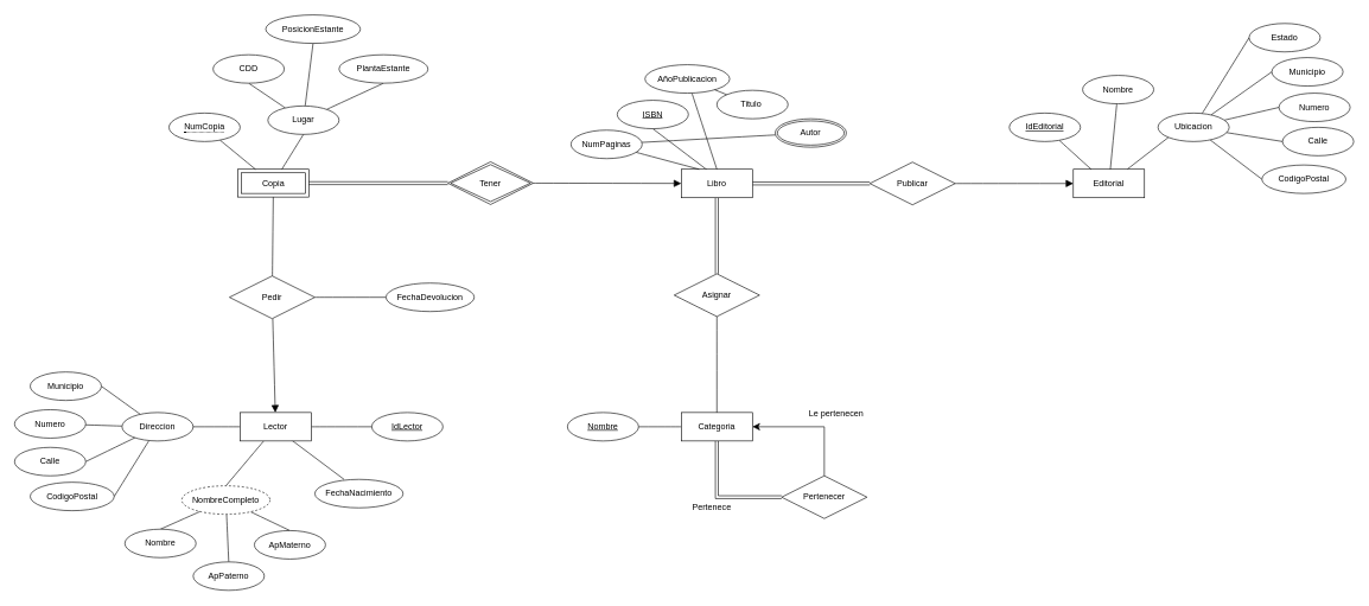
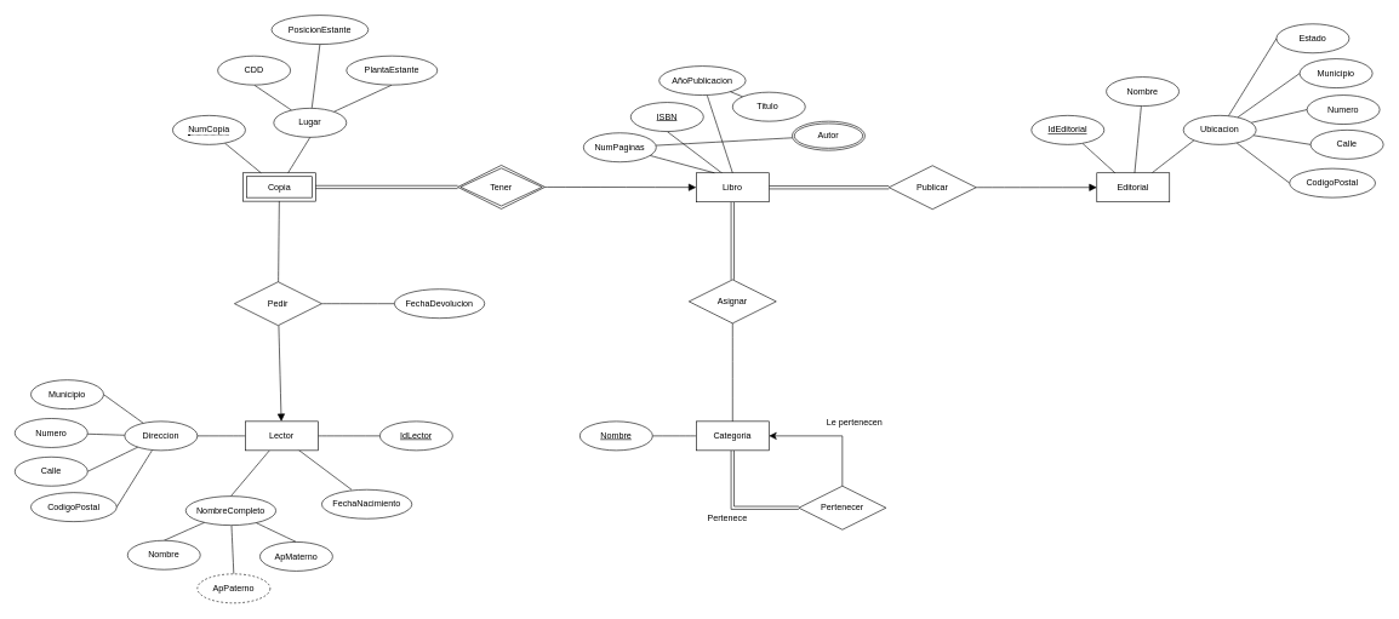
  <mxCell id="0" />
  <mxCell id="1" parent="0" />
  <mxCell id="2" value="Copia" style="shape=ext;margin=3;double=1;whiteSpace=wrap;html=1;align=center;" vertex="1" parent="1"><mxGeometry x="333.54" y="237" width="100" height="39" as="geometry" /></mxCell>
  <mxCell id="3" style="edgeStyle=none;curved=1;rounded=0;orthogonalLoop=1;jettySize=auto;html=1;entryX=0.5;entryY=1;entryDx=0;entryDy=0;fontSize=14;startSize=8;endSize=8;endArrow=none;endFill=0;" edge="1" parent="1" source="6" target="8"><mxGeometry relative="1" as="geometry" /></mxCell>
  <mxCell id="4" style="edgeStyle=none;curved=1;rounded=0;orthogonalLoop=1;jettySize=auto;html=1;entryX=0.5;entryY=1;entryDx=0;entryDy=0;fontSize=12;startSize=8;endSize=8;endArrow=none;endFill=0;" edge="1" parent="1" source="6" target="9"><mxGeometry relative="1" as="geometry" /></mxCell>
  <mxCell id="5" style="edgeStyle=none;curved=1;rounded=0;orthogonalLoop=1;jettySize=auto;html=1;entryX=0.5;entryY=1;entryDx=0;entryDy=0;fontSize=12;startSize=8;endSize=8;endArrow=none;endFill=0;" edge="1" parent="1" source="6" target="10"><mxGeometry relative="1" as="geometry" /></mxCell>
  <mxCell id="6" value="Lugar" style="ellipse;whiteSpace=wrap;html=1;align=center;" vertex="1" parent="1"><mxGeometry x="376" y="148" width="100" height="40" as="geometry" /></mxCell>
  <mxCell id="7" style="edgeStyle=none;curved=1;rounded=0;orthogonalLoop=1;jettySize=auto;html=1;entryX=0.5;entryY=1;entryDx=0;entryDy=0;fontSize=12;startSize=8;endSize=8;endArrow=none;endFill=0;" edge="1" parent="1" source="2" target="6"><mxGeometry relative="1" as="geometry" /></mxCell>
  <mxCell id="8" value="CDD" style="ellipse;whiteSpace=wrap;html=1;align=center;" vertex="1" parent="1"><mxGeometry x="299" y="76" width="100" height="40" as="geometry" /></mxCell>
  <mxCell id="9" value="PlantaEstante" style="ellipse;whiteSpace=wrap;html=1;align=center;" vertex="1" parent="1"><mxGeometry x="476" y="76" width="125" height="40" as="geometry" /></mxCell>
  <mxCell id="10" value="PosicionEstante" style="ellipse;whiteSpace=wrap;html=1;align=center;" vertex="1" parent="1"><mxGeometry x="373" y="20" width="133" height="40" as="geometry" /></mxCell>
  <mxCell id="11" style="edgeStyle=none;curved=1;rounded=0;orthogonalLoop=1;jettySize=auto;html=1;entryX=0.5;entryY=1;entryDx=0;entryDy=0;fontSize=13;startSize=8;endSize=8;endArrow=none;endFill=0;exitX=0.39;exitY=0.075;exitDx=0;exitDy=0;exitPerimeter=0;" edge="1" parent="1" source="14" target="15"><mxGeometry relative="1" as="geometry" /></mxCell>
  <mxCell id="12" style="edgeStyle=none;curved=1;rounded=0;orthogonalLoop=1;jettySize=auto;html=1;fontSize=12;endArrow=none;endFill=0;shape=link;" edge="1" parent="1" source="14" target="79"><mxGeometry relative="1" as="geometry" /></mxCell>
  <mxCell id="13" style="edgeStyle=none;curved=1;rounded=0;orthogonalLoop=1;jettySize=auto;html=1;entryX=0;entryY=0.5;entryDx=0;entryDy=0;fontSize=12;endArrow=none;endFill=0;shape=link;" edge="1" parent="1" source="14" target="85"><mxGeometry relative="1" as="geometry" /></mxCell>
  <mxCell id="14" value="Libro" style="whiteSpace=wrap;html=1;align=center;" vertex="1" parent="1"><mxGeometry x="957" y="237" width="100" height="40" as="geometry" /></mxCell>
  <mxCell id="15" value="ISBN" style="ellipse;whiteSpace=wrap;html=1;align=center;fontStyle=4" vertex="1" parent="1"><mxGeometry x="867" y="140" width="100" height="40" as="geometry" /></mxCell>
  <mxCell id="16" style="edgeStyle=none;curved=1;rounded=0;orthogonalLoop=1;jettySize=auto;html=1;entryX=0.5;entryY=0;entryDx=0;entryDy=0;fontSize=12;startSize=8;endSize=8;endArrow=none;endFill=0;" edge="1" parent="1" source="17" target="14"><mxGeometry relative="1" as="geometry" /></mxCell>
  <mxCell id="17" value="AñoPublicacion" style="ellipse;whiteSpace=wrap;html=1;align=center;fontStyle=0" vertex="1" parent="1"><mxGeometry x="906" y="90" width="119" height="40" as="geometry" /></mxCell>
  <mxCell id="18" style="edgeStyle=none;curved=1;rounded=0;orthogonalLoop=1;jettySize=auto;html=1;fontSize=12;startSize=8;endSize=8;endArrow=none;endFill=0;" edge="1" parent="1" source="19" target="17"><mxGeometry relative="1" as="geometry" /></mxCell>
  <mxCell id="19" value="Titulo&amp;nbsp;" style="ellipse;whiteSpace=wrap;html=1;align=center;" vertex="1" parent="1"><mxGeometry x="1007" y="126" width="100" height="40" as="geometry" /></mxCell>
  <mxCell id="20" style="edgeStyle=none;curved=1;rounded=0;orthogonalLoop=1;jettySize=auto;html=1;fontSize=12;startSize=8;endSize=8;endArrow=none;endFill=0;" edge="1" parent="1" source="21" target="23"><mxGeometry relative="1" as="geometry" /></mxCell>
  <mxCell id="21" value="Autor" style="ellipse;shape=doubleEllipse;margin=3;whiteSpace=wrap;html=1;align=center;" vertex="1" parent="1"><mxGeometry x="1089" y="166" width="100" height="40" as="geometry" /></mxCell>
  <mxCell id="22" style="edgeStyle=none;curved=1;rounded=0;orthogonalLoop=1;jettySize=auto;html=1;entryX=0.25;entryY=0;entryDx=0;entryDy=0;fontSize=12;startSize=8;endSize=8;endArrow=none;endFill=0;" edge="1" parent="1" source="23" target="14"><mxGeometry relative="1" as="geometry" /></mxCell>
  <mxCell id="23" value="NumPaginas" style="ellipse;whiteSpace=wrap;html=1;align=center;" vertex="1" parent="1"><mxGeometry x="802" y="182" width="100" height="40" as="geometry" /></mxCell>
  <mxCell id="24" style="edgeStyle=none;curved=1;rounded=0;orthogonalLoop=1;jettySize=auto;html=1;entryX=0;entryY=1;entryDx=0;entryDy=0;fontSize=12;startSize=8;endSize=8;endArrow=none;endFill=0;" edge="1" parent="1" source="25" target="35"><mxGeometry relative="1" as="geometry" /></mxCell>
  <mxCell id="25" value="Editorial" style="whiteSpace=wrap;html=1;align=center;" vertex="1" parent="1"><mxGeometry x="1508" y="237" width="100" height="40" as="geometry" /></mxCell>
  <mxCell id="26" style="edgeStyle=none;curved=1;rounded=0;orthogonalLoop=1;jettySize=auto;html=1;entryX=0.25;entryY=0;entryDx=0;entryDy=0;fontSize=12;startSize=8;endSize=8;endArrow=none;endFill=0;" edge="1" parent="1" source="27" target="25"><mxGeometry relative="1" as="geometry" /></mxCell>
  <mxCell id="27" value="IdEditorial" style="ellipse;whiteSpace=wrap;html=1;align=center;fontStyle=4" vertex="1" parent="1"><mxGeometry x="1418" y="158" width="100" height="40" as="geometry" /></mxCell>
  <mxCell id="28" style="edgeStyle=none;curved=1;rounded=0;orthogonalLoop=1;jettySize=auto;html=1;fontSize=12;startSize=8;endSize=8;endArrow=none;endFill=0;" edge="1" parent="1" source="29" target="25"><mxGeometry relative="1" as="geometry" /></mxCell>
  <mxCell id="29" value="Nombre" style="ellipse;whiteSpace=wrap;html=1;align=center;" vertex="1" parent="1"><mxGeometry x="1521" y="105" width="100" height="40" as="geometry" /></mxCell>
  <mxCell id="30" style="edgeStyle=none;curved=1;rounded=0;orthogonalLoop=1;jettySize=auto;html=1;entryX=0;entryY=0.5;entryDx=0;entryDy=0;fontSize=12;startSize=8;endSize=8;endArrow=none;endFill=0;" edge="1" parent="1" source="35" target="36"><mxGeometry relative="1" as="geometry" /></mxCell>
  <mxCell id="31" style="edgeStyle=none;curved=1;rounded=0;orthogonalLoop=1;jettySize=auto;html=1;entryX=0;entryY=0.5;entryDx=0;entryDy=0;fontSize=12;startSize=8;endSize=8;endArrow=none;endFill=0;" edge="1" parent="1" source="35" target="37"><mxGeometry relative="1" as="geometry" /></mxCell>
  <mxCell id="32" style="edgeStyle=none;curved=1;rounded=0;orthogonalLoop=1;jettySize=auto;html=1;entryX=0;entryY=0.5;entryDx=0;entryDy=0;fontSize=12;startSize=8;endSize=8;endArrow=none;endFill=0;" edge="1" parent="1" source="35" target="38"><mxGeometry relative="1" as="geometry" /></mxCell>
  <mxCell id="33" style="edgeStyle=none;curved=1;rounded=0;orthogonalLoop=1;jettySize=auto;html=1;entryX=0;entryY=0.5;entryDx=0;entryDy=0;fontSize=12;startSize=8;endSize=8;endArrow=none;endFill=0;" edge="1" parent="1" source="35" target="39"><mxGeometry relative="1" as="geometry" /></mxCell>
  <mxCell id="34" style="edgeStyle=none;curved=1;rounded=0;orthogonalLoop=1;jettySize=auto;html=1;entryX=0;entryY=0.5;entryDx=0;entryDy=0;fontSize=12;startSize=8;endSize=8;endArrow=none;endFill=0;" edge="1" parent="1" source="35" target="40"><mxGeometry relative="1" as="geometry" /></mxCell>
  <mxCell id="35" value="Ubicacion" style="ellipse;whiteSpace=wrap;html=1;align=center;" vertex="1" parent="1"><mxGeometry x="1627" y="158" width="100" height="40" as="geometry" /></mxCell>
  <mxCell id="36" value="Estado" style="ellipse;whiteSpace=wrap;html=1;align=center;" vertex="1" parent="1"><mxGeometry x="1755" y="32" width="100" height="40" as="geometry" /></mxCell>
  <mxCell id="37" value="Municipio" style="ellipse;whiteSpace=wrap;html=1;align=center;" vertex="1" parent="1"><mxGeometry x="1787" y="80" width="100" height="40" as="geometry" /></mxCell>
  <mxCell id="38" value="Numero" style="ellipse;whiteSpace=wrap;html=1;align=center;" vertex="1" parent="1"><mxGeometry x="1797" y="130" width="100" height="40" as="geometry" /></mxCell>
  <mxCell id="39" value="Calle" style="ellipse;whiteSpace=wrap;html=1;align=center;" vertex="1" parent="1"><mxGeometry x="1802" y="178" width="100" height="40" as="geometry" /></mxCell>
  <mxCell id="40" value="CodigoPostal" style="ellipse;whiteSpace=wrap;html=1;align=center;" vertex="1" parent="1"><mxGeometry x="1773" y="231" width="118" height="40" as="geometry" /></mxCell>
  <mxCell id="41" style="edgeStyle=none;curved=1;rounded=0;orthogonalLoop=1;jettySize=auto;html=1;fontSize=12;startSize=8;endSize=8;endArrow=none;endFill=0;" edge="1" parent="1" source="43" target="44"><mxGeometry relative="1" as="geometry" /></mxCell>
  <mxCell id="42" style="edgeStyle=orthogonalEdgeStyle;rounded=0;orthogonalLoop=1;jettySize=auto;html=1;entryX=0;entryY=0.5;entryDx=0;entryDy=0;fontSize=12;endArrow=none;endFill=0;shape=link;" edge="1" parent="1" source="43" target="81"><mxGeometry relative="1" as="geometry"><Array as="points"><mxPoint x="1007" y="698" /></Array></mxGeometry></mxCell>
  <mxCell id="43" value="Categoria" style="whiteSpace=wrap;html=1;align=center;" vertex="1" parent="1"><mxGeometry x="957" y="579" width="100" height="40" as="geometry" /></mxCell>
  <mxCell id="44" value="Nombre" style="ellipse;whiteSpace=wrap;html=1;align=center;fontStyle=4" vertex="1" parent="1"><mxGeometry x="797" y="579" width="100" height="40" as="geometry" /></mxCell>
  <mxCell id="45" style="edgeStyle=none;curved=1;rounded=0;orthogonalLoop=1;jettySize=auto;html=1;fontSize=12;startSize=8;endSize=8;endArrow=none;endFill=0;entryX=0.25;entryY=0;entryDx=0;entryDy=0;" edge="1" parent="1" source="46" target="2"><mxGeometry relative="1" as="geometry" /></mxCell>
  <mxCell id="46" value="&lt;span style=&quot;border-bottom: 1px dotted&quot;&gt;NumCopia&lt;/span&gt;" style="ellipse;whiteSpace=wrap;html=1;align=center;" vertex="1" parent="1"><mxGeometry x="237" y="158" width="100" height="40" as="geometry" /></mxCell>
  <mxCell id="47" style="edgeStyle=none;curved=1;rounded=0;orthogonalLoop=1;jettySize=auto;html=1;entryX=0.5;entryY=0;entryDx=0;entryDy=0;fontSize=12;startSize=8;endSize=8;endArrow=none;endFill=0;" edge="1" parent="1" source="51" target="55"><mxGeometry relative="1" as="geometry" /></mxCell>
  <mxCell id="48" style="edgeStyle=none;curved=1;rounded=0;orthogonalLoop=1;jettySize=auto;html=1;fontSize=12;startSize=8;endSize=8;endArrow=none;endFill=0;" edge="1" parent="1" source="51" target="63"><mxGeometry relative="1" as="geometry" /></mxCell>
  <mxCell id="49" style="edgeStyle=none;curved=1;rounded=0;orthogonalLoop=1;jettySize=auto;html=1;entryX=0.331;entryY=0;entryDx=0;entryDy=0;fontSize=12;startSize=8;endSize=8;endArrow=none;endFill=0;entryPerimeter=0;exitX=0.66;exitY=0.85;exitDx=0;exitDy=0;exitPerimeter=0;" edge="1" parent="1" source="51" target="68"><mxGeometry relative="1" as="geometry" /></mxCell>
  <mxCell id="50" style="edgeStyle=none;curved=1;rounded=0;orthogonalLoop=1;jettySize=auto;html=1;fontSize=12;startSize=8;endSize=8;endArrow=none;endFill=0;" edge="1" parent="1" source="51" target="69"><mxGeometry relative="1" as="geometry" /></mxCell>
  <mxCell id="51" value="Lector" style="whiteSpace=wrap;html=1;align=center;" vertex="1" parent="1"><mxGeometry x="337" y="579" width="100" height="40" as="geometry" /></mxCell>
  <mxCell id="52" style="edgeStyle=none;curved=1;rounded=0;orthogonalLoop=1;jettySize=auto;html=1;entryX=0.5;entryY=0;entryDx=0;entryDy=0;fontSize=12;startSize=8;endSize=8;endArrow=none;endFill=0;" edge="1" parent="1" source="55" target="56"><mxGeometry relative="1" as="geometry" /></mxCell>
  <mxCell id="53" style="edgeStyle=none;curved=1;rounded=0;orthogonalLoop=1;jettySize=auto;html=1;entryX=0.5;entryY=0;entryDx=0;entryDy=0;fontSize=12;startSize=8;endSize=8;endArrow=none;endFill=0;" edge="1" parent="1" source="55" target="57"><mxGeometry relative="1" as="geometry" /></mxCell>
  <mxCell id="54" style="edgeStyle=none;curved=1;rounded=0;orthogonalLoop=1;jettySize=auto;html=1;entryX=0.5;entryY=0;entryDx=0;entryDy=0;fontSize=12;startSize=8;endSize=8;endArrow=none;endFill=0;" edge="1" parent="1" source="55" target="58"><mxGeometry relative="1" as="geometry" /></mxCell>
- <mxCell id="55" value="NombreCompleto" style="ellipse;whiteSpace=wrap;html=1;align=center;dashed=1;" vertex="1" parent="1"><mxGeometry x="255" y="682" width="124" height="40" as="geometry" /></mxCell>
+ <mxCell id="55" value="NombreCompleto" style="ellipse;whiteSpace=wrap;html=1;align=center;" vertex="1" parent="1"><mxGeometry x="255" y="682" width="124" height="40" as="geometry" /></mxCell>
  <mxCell id="56" value="Nombre" style="ellipse;whiteSpace=wrap;html=1;align=center;" vertex="1" parent="1"><mxGeometry x="175" y="743" width="100" height="40" as="geometry" /></mxCell>
- <mxCell id="57" value="ApPaterno" style="ellipse;whiteSpace=wrap;html=1;align=center;" vertex="1" parent="1"><mxGeometry x="271" y="789" width="100" height="40" as="geometry" /></mxCell>
+ <mxCell id="57" value="ApPaterno" style="ellipse;whiteSpace=wrap;html=1;align=center;dashed=1;" vertex="1" parent="1"><mxGeometry x="271" y="789" width="100" height="40" as="geometry" /></mxCell>
  <mxCell id="58" value="ApMaterno" style="ellipse;whiteSpace=wrap;html=1;align=center;" vertex="1" parent="1"><mxGeometry x="357" y="745" width="100" height="40" as="geometry" /></mxCell>
  <mxCell id="59" style="edgeStyle=none;curved=1;rounded=0;orthogonalLoop=1;jettySize=auto;html=1;entryX=1;entryY=0.5;entryDx=0;entryDy=0;fontSize=12;startSize=8;endSize=8;endArrow=none;endFill=0;" edge="1" parent="1" source="63" target="64"><mxGeometry relative="1" as="geometry" /></mxCell>
  <mxCell id="60" style="edgeStyle=none;curved=1;rounded=0;orthogonalLoop=1;jettySize=auto;html=1;fontSize=12;startSize=8;endSize=8;endArrow=none;endFill=0;" edge="1" parent="1" source="63" target="65"><mxGeometry relative="1" as="geometry" /></mxCell>
  <mxCell id="61" style="edgeStyle=none;curved=1;rounded=0;orthogonalLoop=1;jettySize=auto;html=1;entryX=1;entryY=0.5;entryDx=0;entryDy=0;fontSize=12;startSize=8;endSize=8;endArrow=none;endFill=0;" edge="1" parent="1" source="63" target="66"><mxGeometry relative="1" as="geometry" /></mxCell>
  <mxCell id="62" style="edgeStyle=none;curved=1;rounded=0;orthogonalLoop=1;jettySize=auto;html=1;entryX=1;entryY=0.5;entryDx=0;entryDy=0;fontSize=12;startSize=8;endSize=8;endArrow=none;endFill=0;" edge="1" parent="1" source="63" target="67"><mxGeometry relative="1" as="geometry" /></mxCell>
  <mxCell id="63" value="Direccion" style="ellipse;whiteSpace=wrap;html=1;align=center;" vertex="1" parent="1"><mxGeometry x="171" y="579" width="100" height="40" as="geometry" /></mxCell>
  <mxCell id="64" value="Municipio" style="ellipse;whiteSpace=wrap;html=1;align=center;" vertex="1" parent="1"><mxGeometry x="42" y="522" width="100" height="40" as="geometry" /></mxCell>
  <mxCell id="65" value="Numero" style="ellipse;whiteSpace=wrap;html=1;align=center;" vertex="1" parent="1"><mxGeometry x="20" y="575" width="100" height="40" as="geometry" /></mxCell>
  <mxCell id="66" value="Calle" style="ellipse;whiteSpace=wrap;html=1;align=center;" vertex="1" parent="1"><mxGeometry x="20" y="628" width="100" height="40" as="geometry" /></mxCell>
  <mxCell id="67" value="CodigoPostal" style="ellipse;whiteSpace=wrap;html=1;align=center;" vertex="1" parent="1"><mxGeometry x="42" y="677" width="118" height="40" as="geometry" /></mxCell>
  <mxCell id="68" value="FechaNacimiento" style="ellipse;whiteSpace=wrap;html=1;align=center;" vertex="1" parent="1"><mxGeometry x="442" y="673" width="124" height="40" as="geometry" /></mxCell>
  <mxCell id="69" value="IdLector" style="ellipse;whiteSpace=wrap;html=1;align=center;fontStyle=4" vertex="1" parent="1"><mxGeometry x="522" y="579" width="100" height="40" as="geometry" /></mxCell>
  <mxCell id="70" style="edgeStyle=none;curved=1;rounded=0;orthogonalLoop=1;jettySize=auto;html=1;fontSize=12;startSize=8;endSize=8;endArrow=block;endFill=1;exitX=1;exitY=0.5;exitDx=0;exitDy=0;" edge="1" parent="1" source="72" target="14"><mxGeometry relative="1" as="geometry"><mxPoint x="740.791" y="286.505" as="sourcePoint" /><mxPoint x="967" y="286.9" as="targetPoint" /></mxGeometry></mxCell>
  <mxCell id="71" style="edgeStyle=none;curved=1;rounded=0;orthogonalLoop=1;jettySize=auto;html=1;entryX=1;entryY=0.5;entryDx=0;entryDy=0;fontSize=12;endArrow=none;endFill=0;shape=link;exitX=0;exitY=0.5;exitDx=0;exitDy=0;" edge="1" parent="1" source="72" target="2"><mxGeometry relative="1" as="geometry"><mxPoint x="611" y="256.5" as="sourcePoint" /></mxGeometry></mxCell>
  <mxCell id="72" value="Tener" style="shape=rhombus;double=1;perimeter=rhombusPerimeter;whiteSpace=wrap;html=1;align=center;" vertex="1" parent="1"><mxGeometry x="629" y="226.5" width="120" height="60" as="geometry" /></mxCell>
  <mxCell id="73" style="edgeStyle=none;curved=1;rounded=0;orthogonalLoop=1;jettySize=auto;html=1;fontSize=12;startSize=8;endSize=8;endArrow=none;endFill=0;entryX=0.5;entryY=1;entryDx=0;entryDy=0;" edge="1" parent="1" source="76" target="2"><mxGeometry relative="1" as="geometry"><mxPoint x="383.54" y="279.429" as="targetPoint" /></mxGeometry></mxCell>
  <mxCell id="74" style="edgeStyle=none;curved=1;rounded=0;orthogonalLoop=1;jettySize=auto;html=1;fontSize=12;startSize=8;endSize=8;endArrow=block;endFill=1;" edge="1" parent="1" source="76" target="51"><mxGeometry relative="1" as="geometry" /></mxCell>
  <mxCell id="75" style="edgeStyle=none;curved=1;rounded=0;orthogonalLoop=1;jettySize=auto;html=1;entryX=0;entryY=0.5;entryDx=0;entryDy=0;fontSize=12;startSize=8;endSize=8;endArrow=none;endFill=0;" edge="1" parent="1" source="76" target="77"><mxGeometry relative="1" as="geometry" /></mxCell>
  <mxCell id="76" value="Pedir" style="shape=rhombus;perimeter=rhombusPerimeter;whiteSpace=wrap;html=1;align=center;" vertex="1" parent="1"><mxGeometry x="322" y="387" width="120" height="60" as="geometry" /></mxCell>
  <mxCell id="77" value="FechaDevolucion" style="ellipse;whiteSpace=wrap;html=1;align=center;" vertex="1" parent="1"><mxGeometry x="542" y="397" width="124" height="40" as="geometry" /></mxCell>
  <mxCell id="78" style="edgeStyle=none;curved=1;rounded=0;orthogonalLoop=1;jettySize=auto;html=1;fontSize=12;startSize=8;endSize=8;endArrow=none;endFill=0;" edge="1" parent="1" source="79" target="43"><mxGeometry relative="1" as="geometry" /></mxCell>
  <mxCell id="79" value="Asignar" style="shape=rhombus;perimeter=rhombusPerimeter;whiteSpace=wrap;html=1;align=center;" vertex="1" parent="1"><mxGeometry x="947" y="384" width="120" height="60" as="geometry" /></mxCell>
  <mxCell id="80" style="edgeStyle=orthogonalEdgeStyle;rounded=0;orthogonalLoop=1;jettySize=auto;html=1;entryX=1;entryY=0.5;entryDx=0;entryDy=0;fontSize=12;startSize=8;endSize=8;" edge="1" parent="1" source="81" target="43"><mxGeometry relative="1" as="geometry"><Array as="points"><mxPoint x="1158" y="599" /></Array></mxGeometry></mxCell>
  <mxCell id="81" value="Pertenecer" style="shape=rhombus;perimeter=rhombusPerimeter;whiteSpace=wrap;html=1;align=center;" vertex="1" parent="1"><mxGeometry x="1098" y="668" width="120" height="60" as="geometry" /></mxCell>
  <mxCell id="82" value="Pertenece" style="text;html=1;align=center;verticalAlign=middle;whiteSpace=wrap;rounded=0;fontSize=12;" vertex="1" parent="1"><mxGeometry x="970" y="698" width="60" height="30" as="geometry" /></mxCell>
  <mxCell id="83" value="Le pertenecen" style="text;html=1;align=center;verticalAlign=middle;whiteSpace=wrap;rounded=0;fontSize=12;" vertex="1" parent="1"><mxGeometry x="1132" y="566" width="86" height="30" as="geometry" /></mxCell>
  <mxCell id="84" style="edgeStyle=none;curved=1;rounded=0;orthogonalLoop=1;jettySize=auto;html=1;entryX=0;entryY=0.5;entryDx=0;entryDy=0;fontSize=12;startSize=8;endSize=8;endArrow=block;endFill=1;" edge="1" parent="1" source="85" target="25"><mxGeometry relative="1" as="geometry" /></mxCell>
  <mxCell id="85" value="Publicar" style="shape=rhombus;perimeter=rhombusPerimeter;whiteSpace=wrap;html=1;align=center;" vertex="1" parent="1"><mxGeometry x="1222" y="227" width="120" height="60" as="geometry" /></mxCell>
